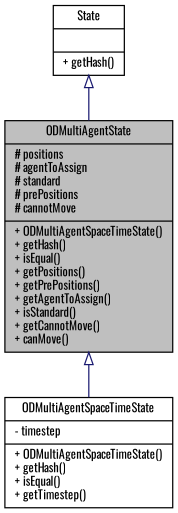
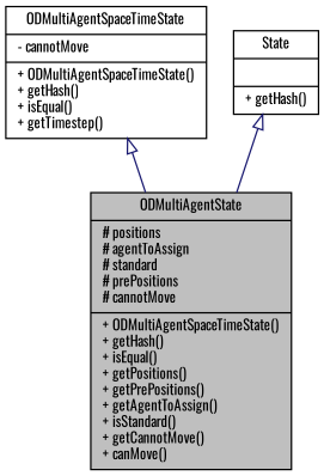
  digraph {
    fontname=Oswald
    node [color=black fillcolor=white fontname=Oswald fontsize=10 shape=record style=filled]
    edge [arrowtail=onormal color=midnightblue dir=back fontname=Oswald fontsize=10 labelfontname=Helvetica labelfontsize=10 style=solid]
    n1 [fillcolor=grey75 fontcolor=black height=0.2 label="{ODMultiAgentState\n|# positions\l# agentToAssign\l# standard\l# prePositions\l# cannotMove\l|+ ODMultiAgentSpaceTimeState()\l+ getHash()\l+ isEqual()\l+ getPositions()\l+ getPrePositions()\l+ getAgentToAssign()\l+ isStandard()\l+ getCannotMove()\l+ canMove()\l}" width=0.4]
-   n2 [height=0.2 label="{ODMultiAgentSpaceTimeState\n|- timestep\l|+ ODMultiAgentSpaceTimeState()\l+ getHash()\l+ isEqual()\l+ getTimestep()\l}" width=0.4]
+   n2 [height=0.2 label="{ODMultiAgentSpaceTimeState\n|- cannotMove\l|+ ODMultiAgentSpaceTimeState()\l+ getHash()\l+ isEqual()\l+ getTimestep()\l}" width=0.4]
    n3 [height=0.2 label="{State\n||+ getHash()\l}" width=0.4]
-   n1 -> n2
+   n2 -> n1
    n3 -> n1
  }
